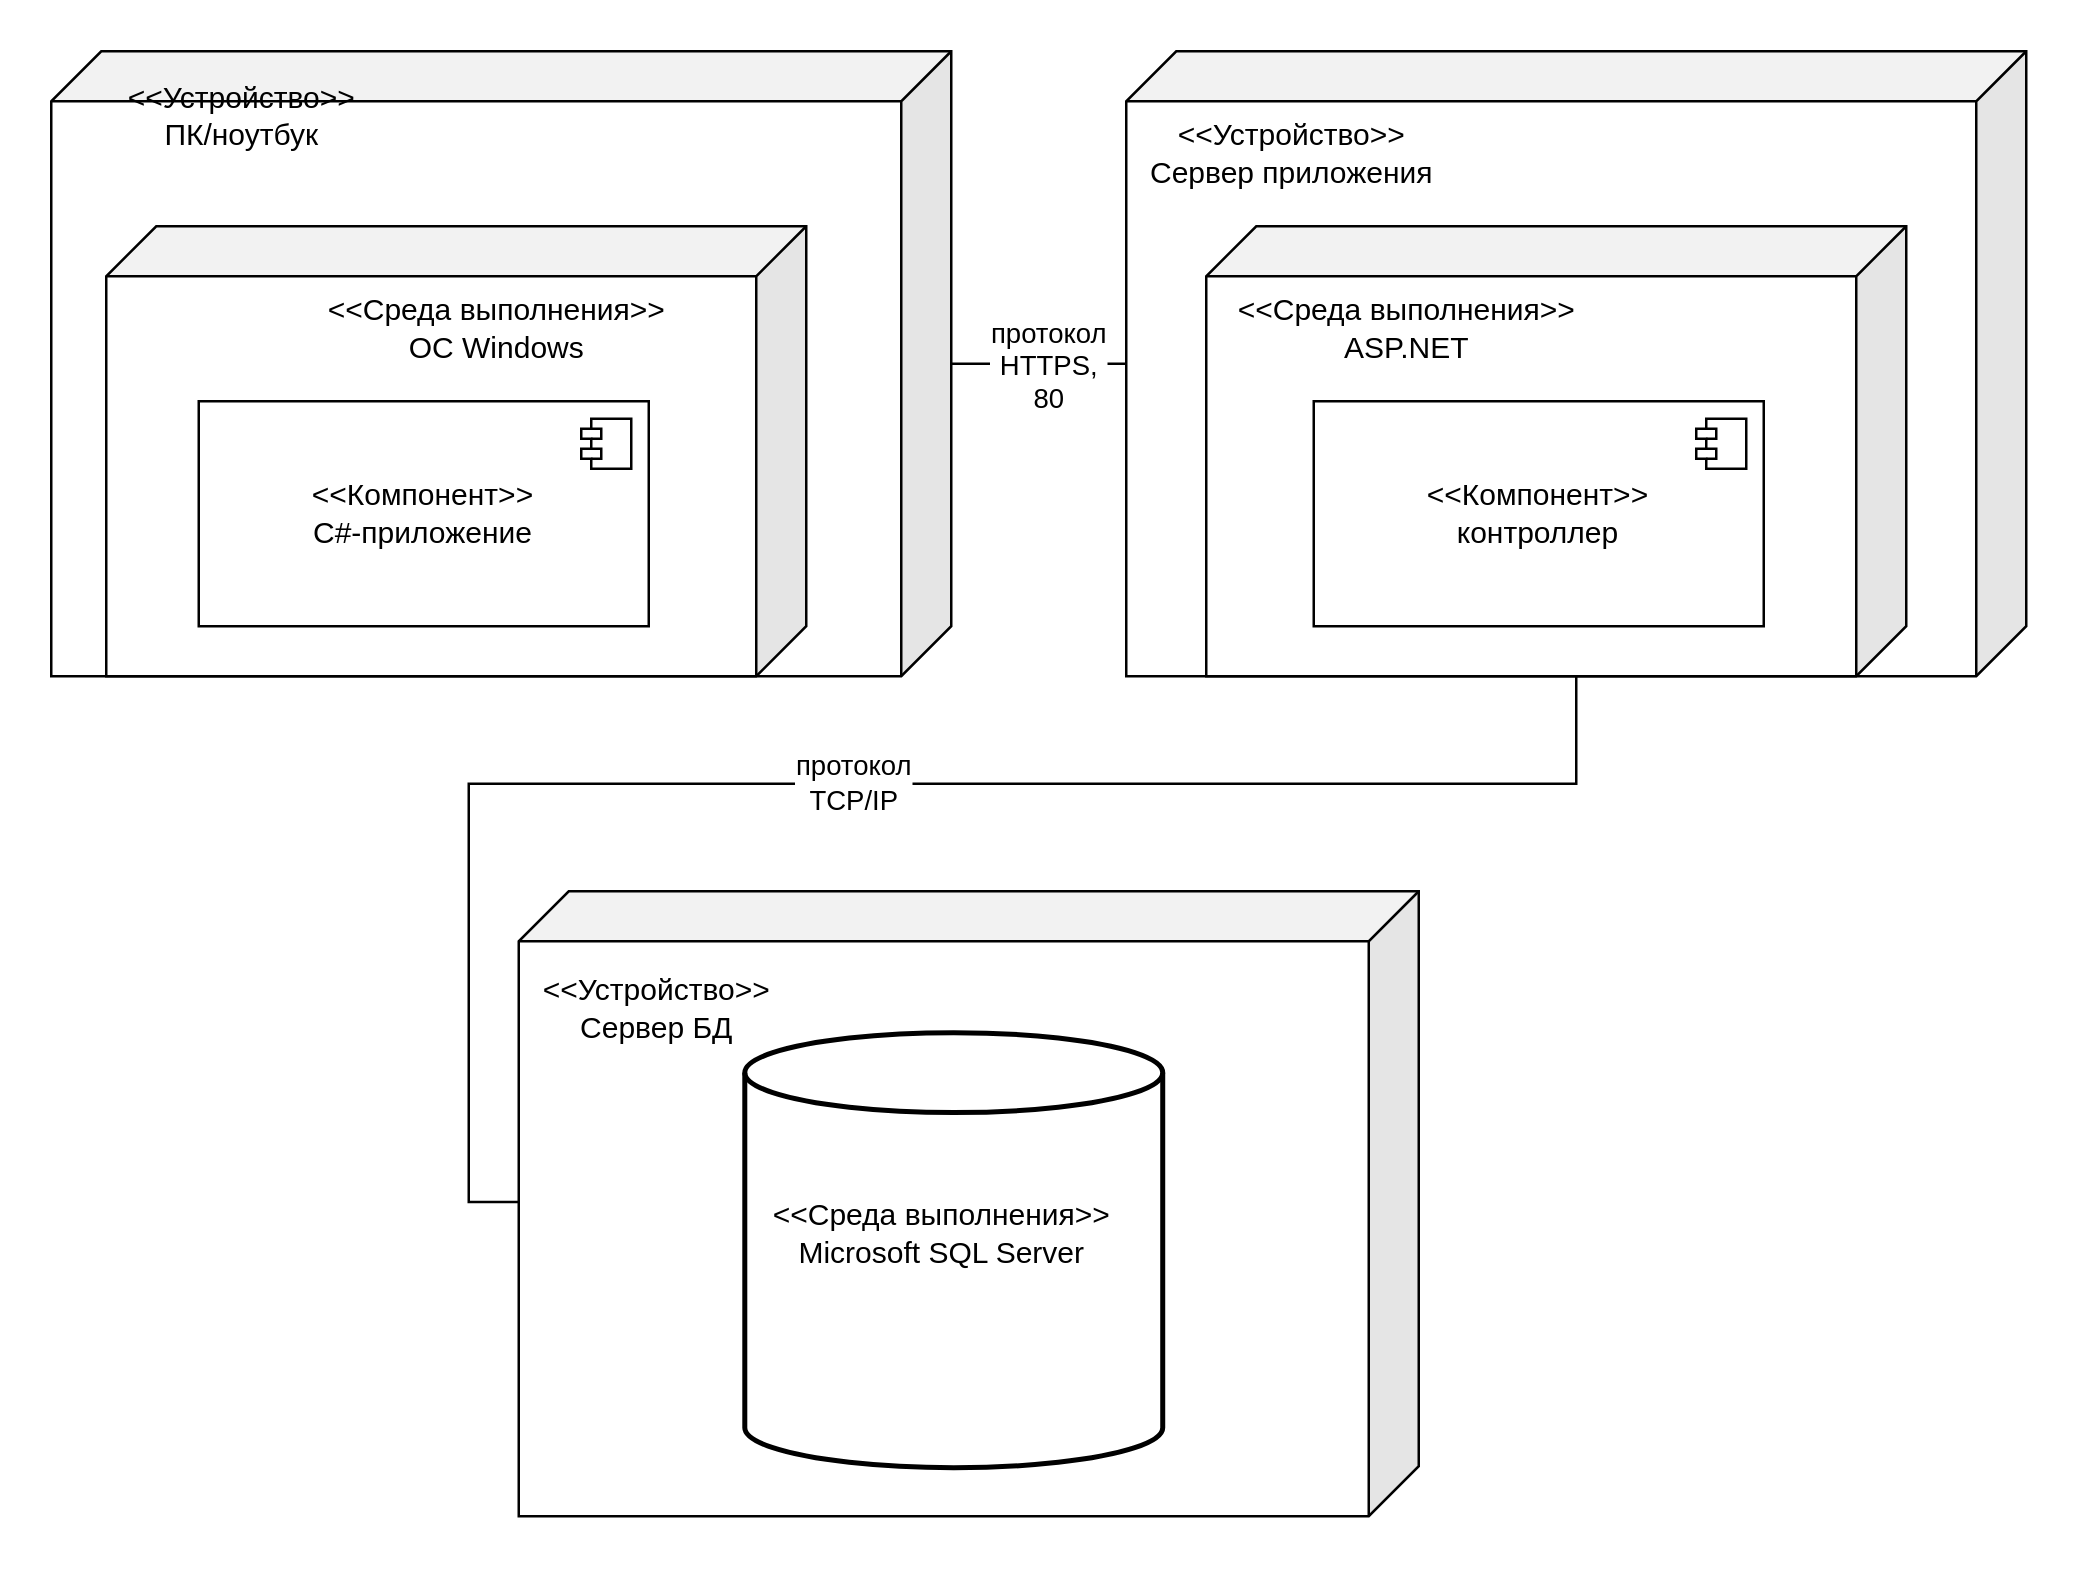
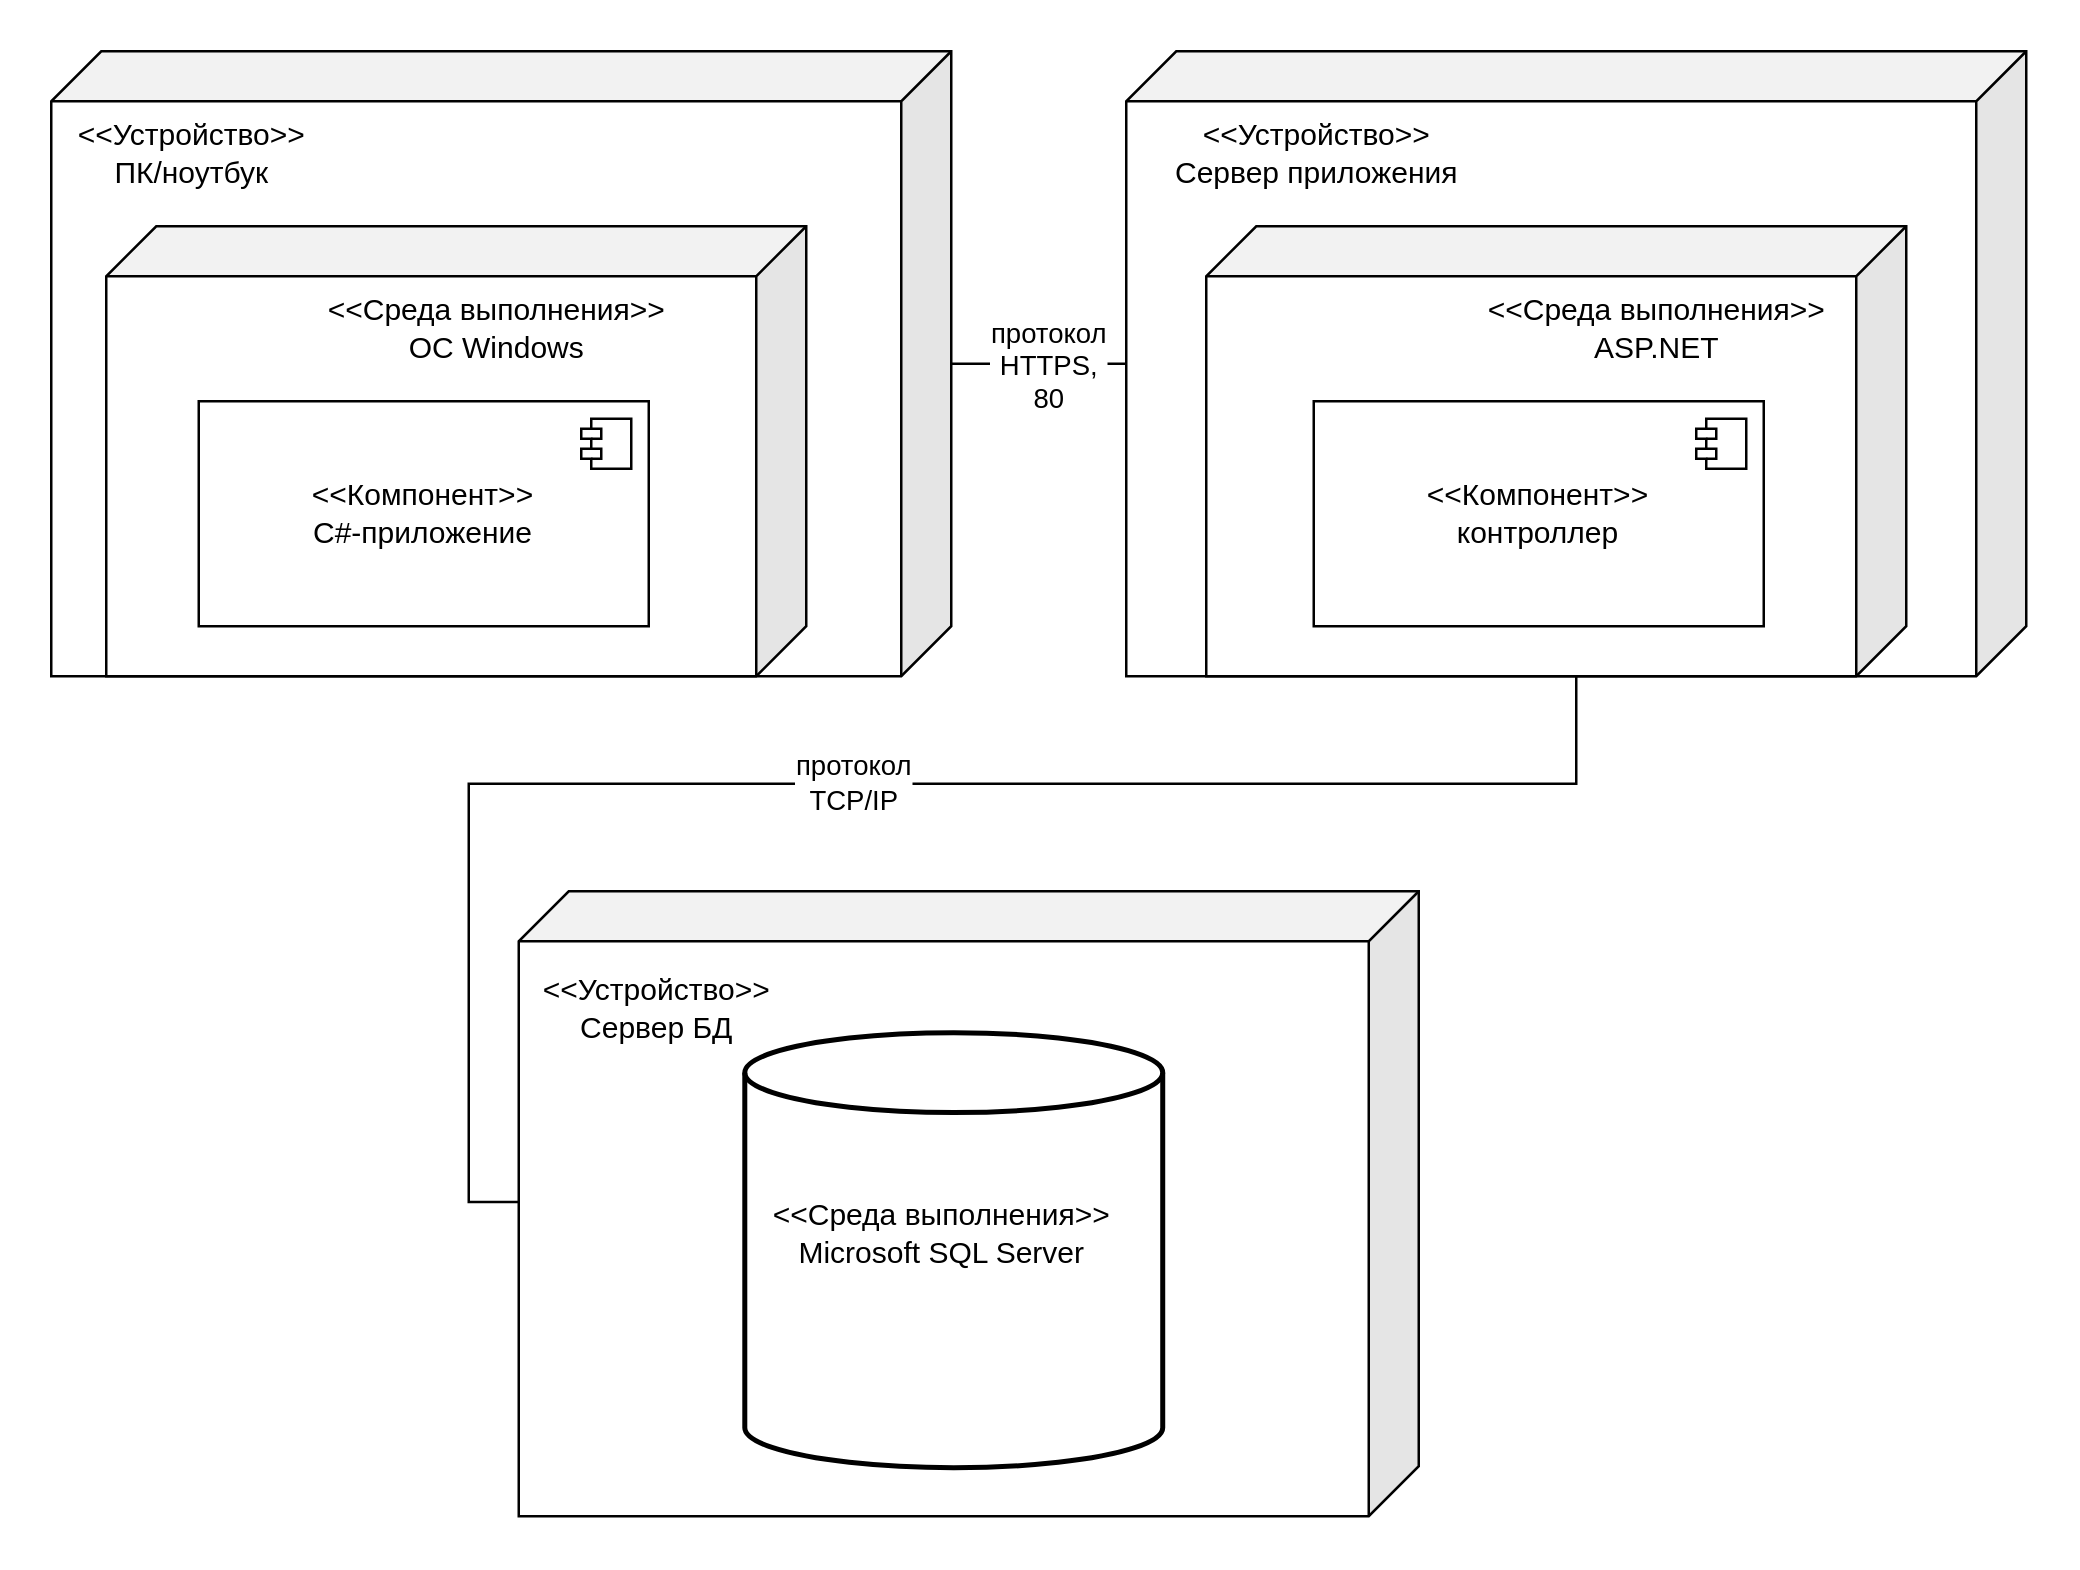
  <mxCell id="0" />
  <mxCell id="1" parent="0" />
  <mxCell id="2" style="edgeStyle=orthogonalEdgeStyle;rounded=0;orthogonalLoop=1;jettySize=auto;html=1;endArrow=none;endFill=0;" parent="1" source="4" target="10" edge="1"><mxGeometry relative="1" as="geometry" /></mxCell>
  <mxCell id="3" value="протокол&lt;br&gt;HTTPS,&lt;br&gt;80" style="edgeLabel;html=1;align=center;verticalAlign=middle;resizable=0;points=[];" parent="2" vertex="1" connectable="0"><mxGeometry x="0.088" relative="1" as="geometry"><mxPoint as="offset" /></mxGeometry></mxCell>
  <mxCell id="4" value="" style="shape=cube;whiteSpace=wrap;html=1;boundedLbl=1;backgroundOutline=1;darkOpacity=0.05;darkOpacity2=0.1;flipH=1;" parent="1" vertex="1"><mxGeometry x="20" y="20" width="360" height="250" as="geometry" /></mxCell>
- <mxCell id="5" value="&amp;lt;&amp;lt;Устройство&amp;gt;&amp;gt;&lt;br&gt;ПК/ноутбук" style="text;html=1;align=center;verticalAlign=middle;resizable=0;points=[];autosize=1;strokeColor=none;fillColor=none;" parent="1" vertex="1"><mxGeometry x="41" y="25" width="109" height="41" as="geometry" /></mxCell>
+ <mxCell id="5" value="&amp;lt;&amp;lt;Устройство&amp;gt;&amp;gt;&lt;br&gt;ПК/ноутбук" style="text;html=1;align=center;verticalAlign=middle;resizable=0;points=[];autosize=1;strokeColor=none;fillColor=none;" parent="1" vertex="1"><mxGeometry x="21" y="40" width="109" height="41" as="geometry" /></mxCell>
  <mxCell id="6" value="" style="shape=cube;whiteSpace=wrap;html=1;boundedLbl=1;backgroundOutline=1;darkOpacity=0.05;darkOpacity2=0.1;flipH=1;" parent="1" vertex="1"><mxGeometry x="42" y="90" width="280" height="180" as="geometry" /></mxCell>
  <mxCell id="7" value="&amp;lt;&amp;lt;Среда выполнения&amp;gt;&amp;gt;&lt;br&gt;ОС Windows" style="text;html=1;align=center;verticalAlign=middle;resizable=0;points=[];autosize=1;strokeColor=none;fillColor=none;" parent="1" vertex="1"><mxGeometry x="121" y="110" width="153" height="41" as="geometry" /></mxCell>
  <mxCell id="8" value="&amp;lt;&amp;lt;Компонент&amp;gt;&amp;gt;&lt;br style=&quot;border-color: var(--border-color);&quot;&gt;C#-приложение" style="html=1;dropTarget=0;whiteSpace=wrap;" parent="1" vertex="1"><mxGeometry x="79" y="160" width="180" height="90" as="geometry" /></mxCell>
  <mxCell id="9" value="" style="shape=module;jettyWidth=8;jettyHeight=4;" parent="8" vertex="1"><mxGeometry x="1" width="20" height="20" relative="1" as="geometry"><mxPoint x="-27" y="7" as="offset" /></mxGeometry></mxCell>
  <mxCell id="10" value="" style="shape=cube;whiteSpace=wrap;html=1;boundedLbl=1;backgroundOutline=1;darkOpacity=0.05;darkOpacity2=0.1;flipH=1;" parent="1" vertex="1"><mxGeometry x="450" y="20" width="360" height="250" as="geometry" /></mxCell>
- <mxCell id="11" value="&amp;lt;&amp;lt;Устройство&amp;gt;&amp;gt;&lt;br&gt;Сервер приложения" style="text;html=1;align=center;verticalAlign=middle;resizable=0;points=[];autosize=1;strokeColor=none;fillColor=none;" parent="1" vertex="1"><mxGeometry x="450" y="40" width="131" height="41" as="geometry" /></mxCell>
+ <mxCell id="11" value="&amp;lt;&amp;lt;Устройство&amp;gt;&amp;gt;&lt;br&gt;Сервер приложения" style="text;html=1;align=center;verticalAlign=middle;resizable=0;points=[];autosize=1;strokeColor=none;fillColor=none;" parent="1" vertex="1"><mxGeometry x="460" y="40" width="131" height="41" as="geometry" /></mxCell>
  <mxCell id="12" value="" style="shape=cube;whiteSpace=wrap;html=1;boundedLbl=1;backgroundOutline=1;darkOpacity=0.05;darkOpacity2=0.1;flipH=1;" parent="1" vertex="1"><mxGeometry x="482" y="90" width="280" height="180" as="geometry" /></mxCell>
- <mxCell id="13" value="&amp;lt;&amp;lt;Среда выполнения&amp;gt;&amp;gt;&lt;br&gt;ASP.NET" style="text;html=1;align=center;verticalAlign=middle;resizable=0;points=[];autosize=1;strokeColor=none;fillColor=none;" parent="1" vertex="1"><mxGeometry x="485" y="110" width="153" height="41" as="geometry" /></mxCell>
+ <mxCell id="13" value="&amp;lt;&amp;lt;Среда выполнения&amp;gt;&amp;gt;&lt;br&gt;ASP.NET" style="text;html=1;align=center;verticalAlign=middle;resizable=0;points=[];autosize=1;strokeColor=none;fillColor=none;" parent="1" vertex="1"><mxGeometry x="585" y="110" width="153" height="41" as="geometry" /></mxCell>
  <mxCell id="14" value="&amp;lt;&amp;lt;Компонент&amp;gt;&amp;gt;&lt;br style=&quot;border-color: var(--border-color);&quot;&gt;контроллер" style="html=1;dropTarget=0;whiteSpace=wrap;" parent="1" vertex="1"><mxGeometry x="525" y="160" width="180" height="90" as="geometry" /></mxCell>
  <mxCell id="15" value="" style="shape=module;jettyWidth=8;jettyHeight=4;" parent="14" vertex="1"><mxGeometry x="1" width="20" height="20" relative="1" as="geometry"><mxPoint x="-27" y="7" as="offset" /></mxGeometry></mxCell>
  <mxCell id="16" value="" style="shape=cube;whiteSpace=wrap;html=1;boundedLbl=1;backgroundOutline=1;darkOpacity=0.05;darkOpacity2=0.1;flipH=1;" parent="1" vertex="1"><mxGeometry x="207" y="356" width="360" height="250" as="geometry" /></mxCell>
  <mxCell id="17" value="&amp;lt;&amp;lt;Устройство&amp;gt;&amp;gt;&lt;br&gt;Сервер БД" style="text;html=1;align=center;verticalAlign=middle;resizable=0;points=[];autosize=1;strokeColor=none;fillColor=none;" parent="1" vertex="1"><mxGeometry x="207" y="382" width="109" height="41" as="geometry" /></mxCell>
  <mxCell id="18" style="edgeStyle=orthogonalEdgeStyle;rounded=0;orthogonalLoop=1;jettySize=auto;html=1;entryX=0.999;entryY=0.497;entryDx=0;entryDy=0;entryPerimeter=0;endArrow=none;endFill=0;" parent="1" source="10" target="16" edge="1"><mxGeometry relative="1" as="geometry" /></mxCell>
  <mxCell id="19" value="протокол&lt;br style=&quot;border-color: var(--border-color);&quot;&gt;TCP/IP" style="edgeLabel;html=1;align=center;verticalAlign=middle;resizable=0;points=[];" parent="18" vertex="1" connectable="0"><mxGeometry x="-0.012" y="-1" relative="1" as="geometry"><mxPoint as="offset" /></mxGeometry></mxCell>
  <mxCell id="20" value="" style="strokeWidth=2;html=1;shape=mxgraph.flowchart.direct_data;whiteSpace=wrap;rotation=-90;" parent="1" vertex="1"><mxGeometry x="294" y="416" width="174.01" height="167.17" as="geometry" /></mxCell>
  <mxCell id="21" value="&amp;lt;&amp;lt;Среда выполнения&amp;gt;&amp;gt;&lt;br&gt;Microsoft SQL Server" style="text;html=1;align=center;verticalAlign=middle;resizable=0;points=[];autosize=1;strokeColor=none;fillColor=none;" parent="1" vertex="1"><mxGeometry x="299.5" y="472" width="153" height="41" as="geometry" /></mxCell>
